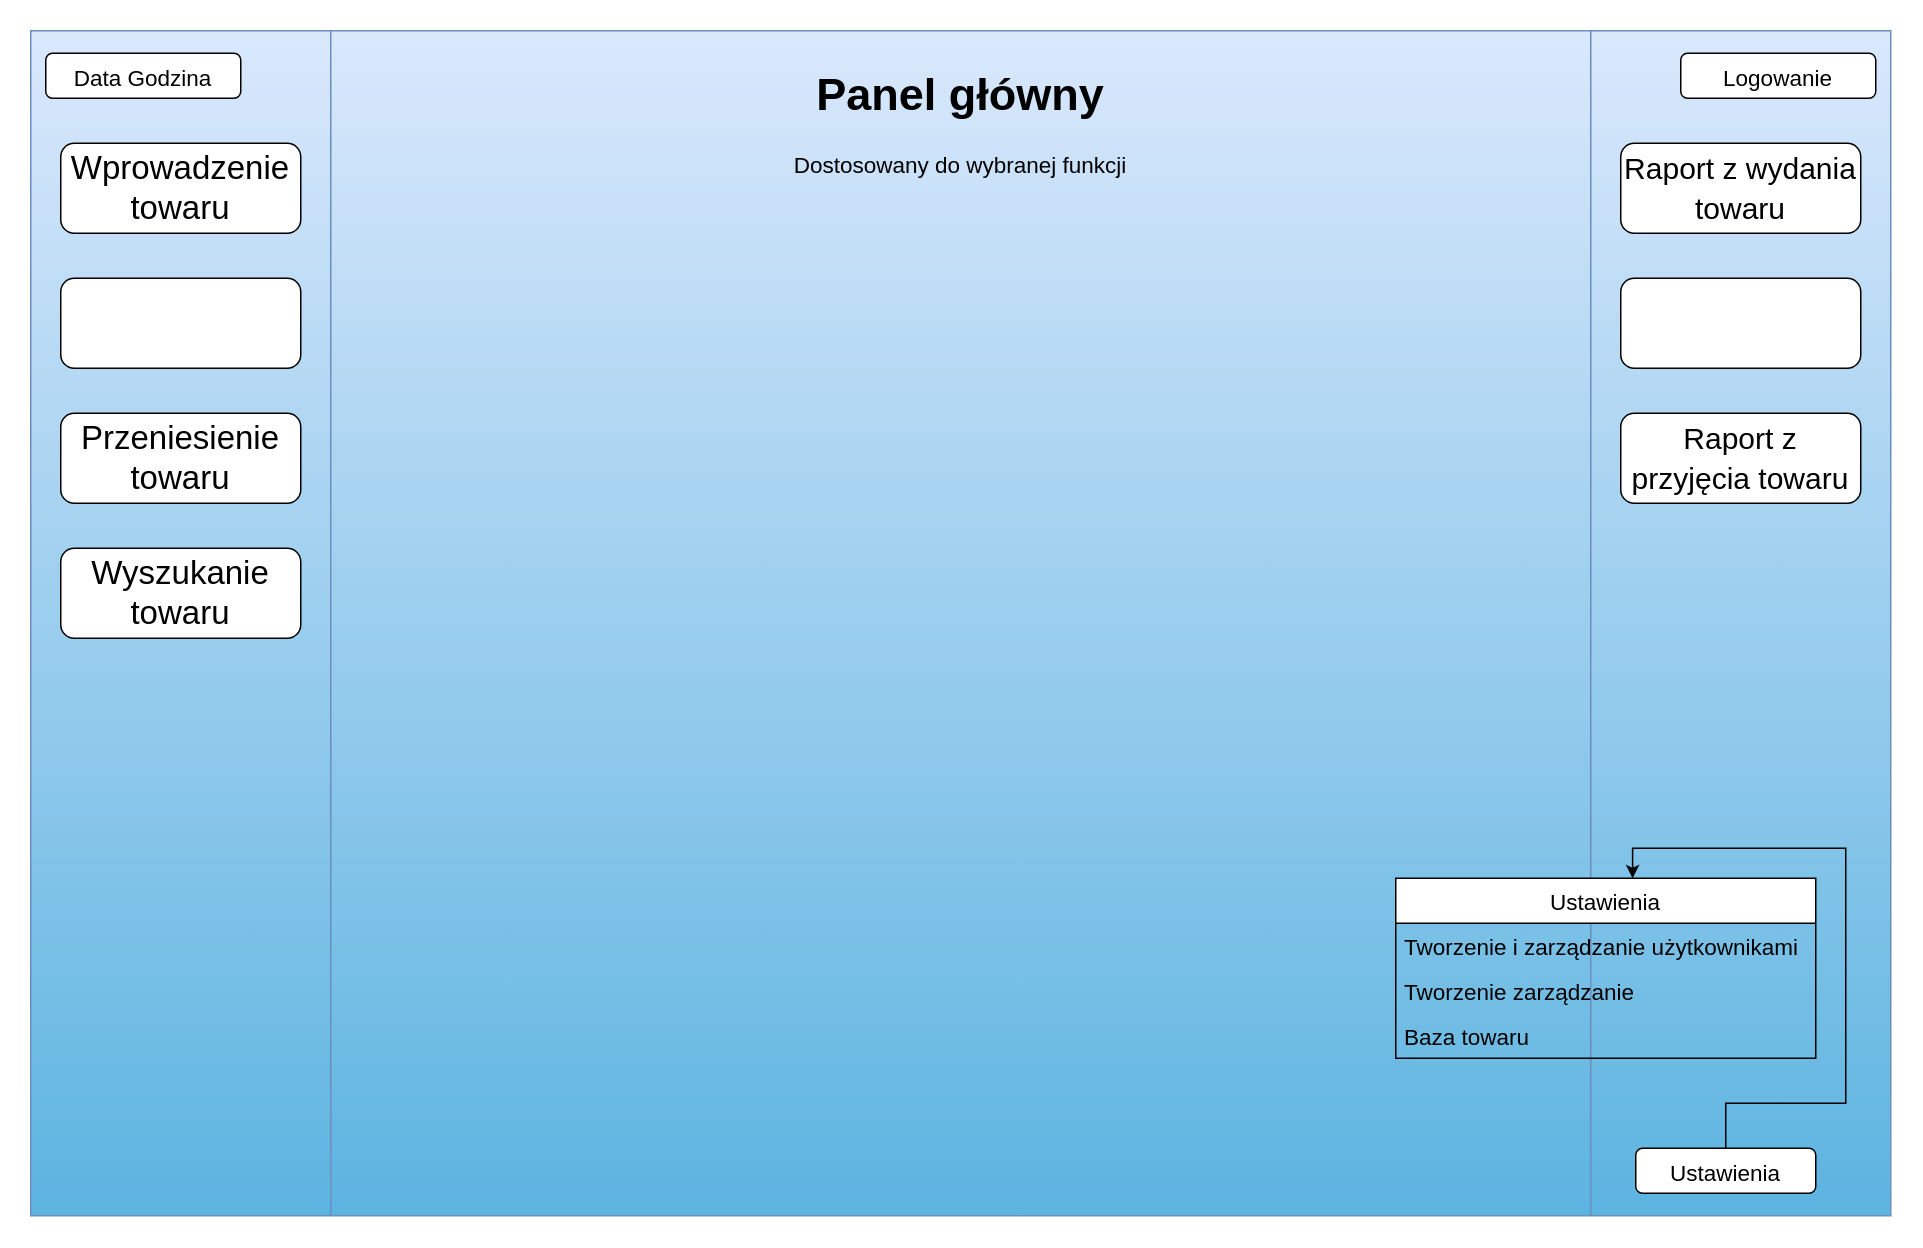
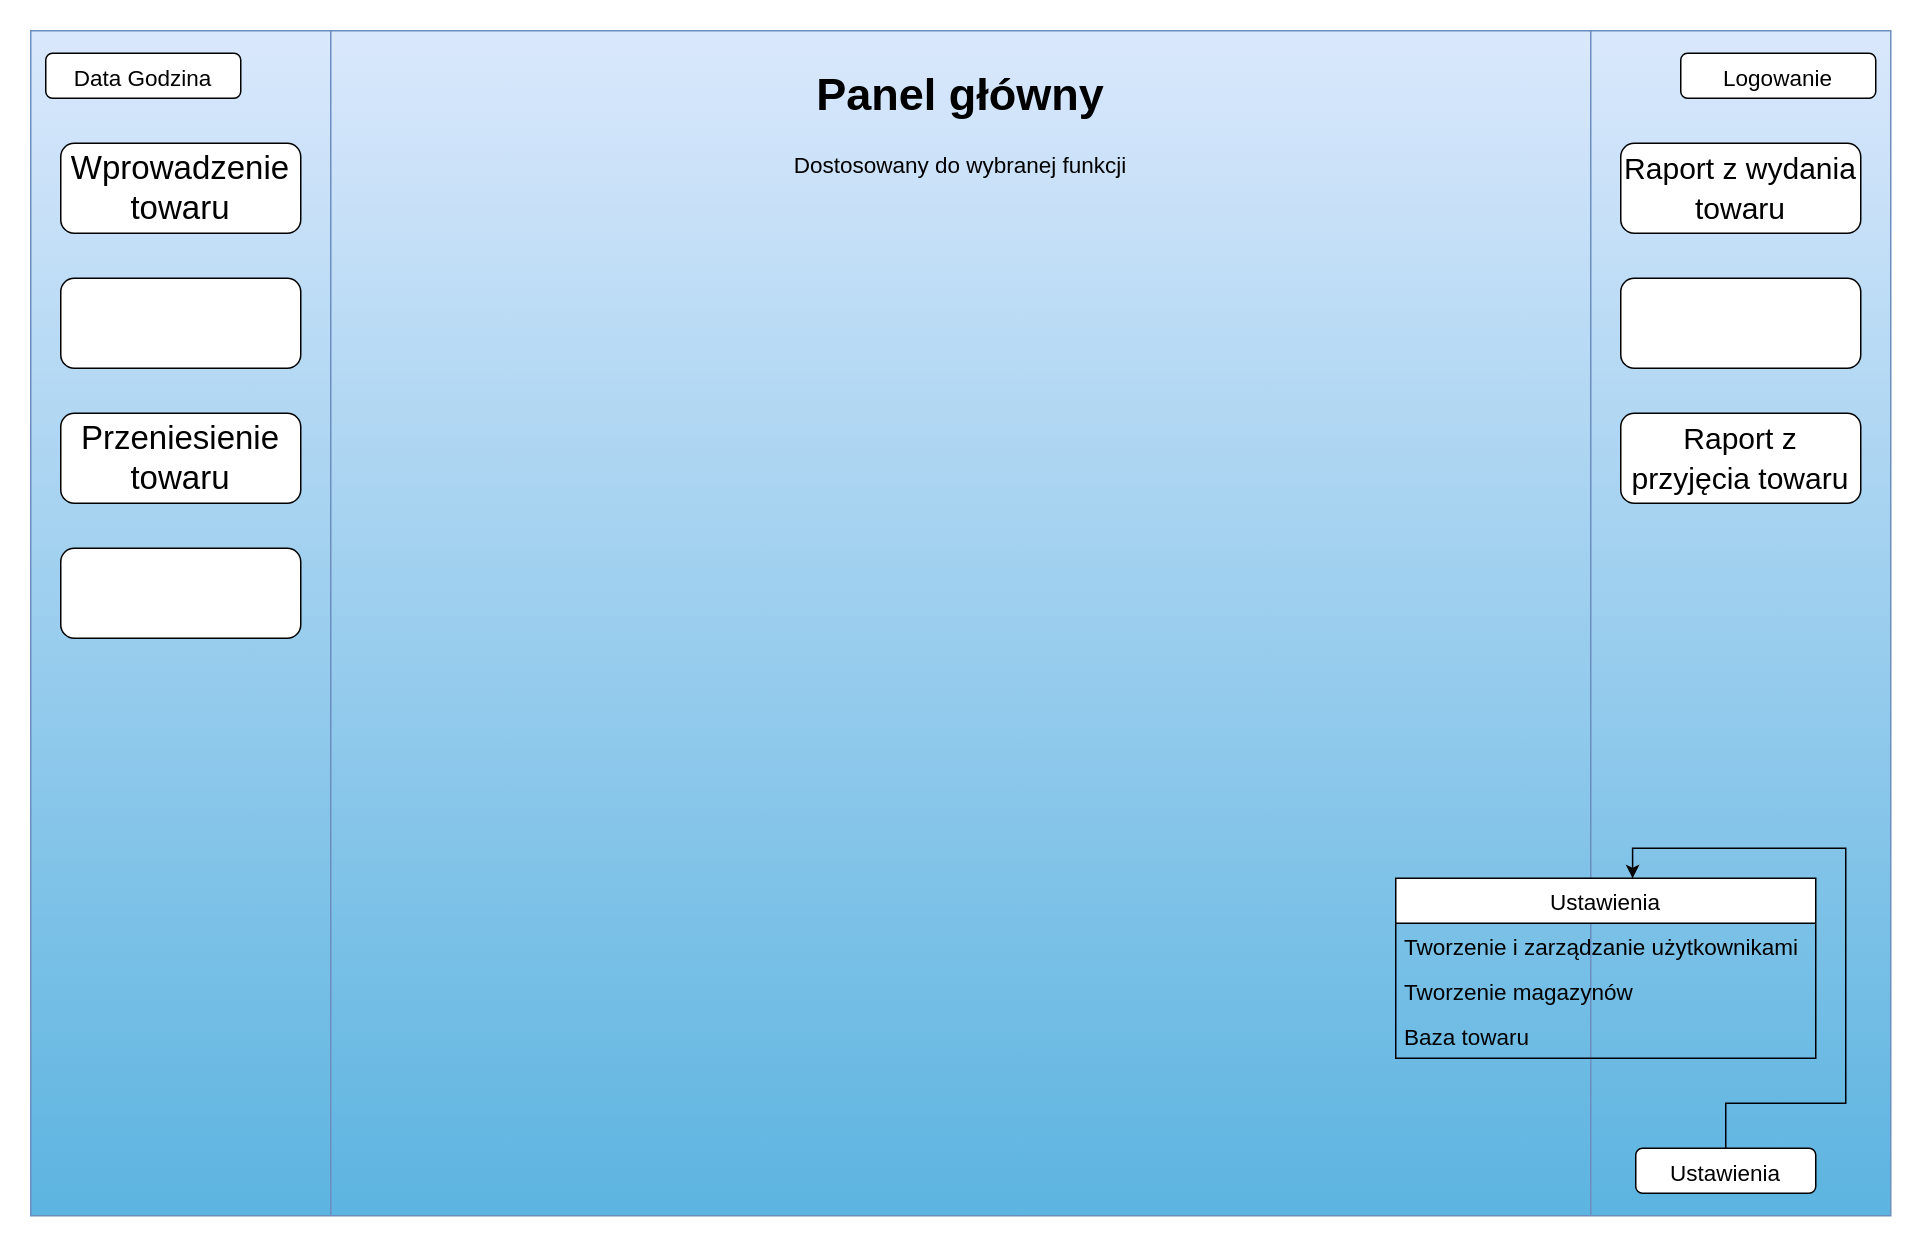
  <mxCell id="0" />
  <mxCell id="1" parent="0" />
  <mxCell id="2" value="" style="shape=process;whiteSpace=wrap;html=1;backgroundOutline=1;size=0.161;fillColor=#dae8fc;strokeColor=#6c8ebf;gradientColor=#5CB4E0;" vertex="1" parent="1"><mxGeometry x="20" y="20" width="1240" height="790" as="geometry" /></mxCell>
  <mxCell id="3" value="" style="rounded=1;whiteSpace=wrap;html=1;" vertex="1" parent="1"><mxGeometry x="40" y="95" width="160" height="60" as="geometry" /></mxCell>
  <mxCell id="4" value="" style="rounded=1;whiteSpace=wrap;html=1;" vertex="1" parent="1"><mxGeometry x="40" y="185" width="160" height="60" as="geometry" /></mxCell>
  <mxCell id="5" value="" style="rounded=1;whiteSpace=wrap;html=1;" vertex="1" parent="1"><mxGeometry x="40" y="275" width="160" height="60" as="geometry" /></mxCell>
  <mxCell id="6" value="" style="rounded=1;whiteSpace=wrap;html=1;" vertex="1" parent="1"><mxGeometry x="40" y="365" width="160" height="60" as="geometry" /></mxCell>
  <mxCell id="7" value="" style="rounded=1;whiteSpace=wrap;html=1;" vertex="1" parent="1"><mxGeometry x="30" y="35" width="130" height="30" as="geometry" /></mxCell>
  <mxCell id="8" value="" style="rounded=1;whiteSpace=wrap;html=1;" vertex="1" parent="1"><mxGeometry x="1120" y="35" width="130" height="30" as="geometry" /></mxCell>
  <mxCell id="9" value="" style="rounded=1;whiteSpace=wrap;html=1;" vertex="1" parent="1"><mxGeometry x="1080" y="95" width="160" height="60" as="geometry" /></mxCell>
  <mxCell id="10" value="" style="rounded=1;whiteSpace=wrap;html=1;" vertex="1" parent="1"><mxGeometry x="1080" y="185" width="160" height="60" as="geometry" /></mxCell>
  <mxCell id="11" value="" style="rounded=1;whiteSpace=wrap;html=1;" vertex="1" parent="1"><mxGeometry x="1080" y="275" width="160" height="60" as="geometry" /></mxCell>
  <mxCell id="12" value="" style="rounded=1;whiteSpace=wrap;html=1;" vertex="1" parent="1"><mxGeometry x="1090" y="765" width="120" height="30" as="geometry" /></mxCell>
  <mxCell id="13" value="&lt;font style=&quot;font-size: 15px;&quot;&gt;Data Godzina&lt;/font&gt;" style="text;html=1;strokeColor=none;fillColor=none;align=center;verticalAlign=middle;whiteSpace=wrap;rounded=0;fontSize=22;" vertex="1" parent="1"><mxGeometry x="30" y="35" width="130" height="30" as="geometry" /></mxCell>
  <mxCell id="14" value="&lt;font style=&quot;font-size: 15px;&quot;&gt;Logowanie&lt;/font&gt;" style="text;html=1;strokeColor=none;fillColor=none;align=center;verticalAlign=middle;whiteSpace=wrap;rounded=0;fontSize=22;" vertex="1" parent="1"><mxGeometry x="1120" y="35" width="130" height="30" as="geometry" /></mxCell>
  <mxCell id="15" value="Wprowadzenie towaru" style="text;html=1;strokeColor=none;fillColor=none;align=center;verticalAlign=middle;whiteSpace=wrap;rounded=0;fontSize=22;" vertex="1" parent="1"><mxGeometry x="40" y="95" width="160" height="60" as="geometry" /></mxCell>
  <mxCell id="16" value="Przeniesienie towaru" style="text;html=1;strokeColor=none;fillColor=none;align=center;verticalAlign=middle;whiteSpace=wrap;rounded=0;fontSize=22;" vertex="1" parent="1"><mxGeometry x="40" y="275" width="160" height="60" as="geometry" /></mxCell>
- <mxCell id="17" value="Wyszukanie towaru" style="text;html=1;strokeColor=none;fillColor=none;align=center;verticalAlign=middle;whiteSpace=wrap;rounded=0;fontSize=22;" vertex="1" parent="1"><mxGeometry x="40" y="365" width="160" height="60" as="geometry" /></mxCell>
  <mxCell id="18" value="&lt;font style=&quot;font-size: 20px;&quot;&gt;Raport z wydania towaru&lt;/font&gt;" style="text;html=1;strokeColor=none;fillColor=none;align=center;verticalAlign=middle;whiteSpace=wrap;rounded=0;fontSize=22;" vertex="1" parent="1"><mxGeometry x="1080" y="95" width="160" height="60" as="geometry" /></mxCell>
  <mxCell id="19" value="&lt;font style=&quot;font-size: 20px;&quot;&gt;Raport z przyjęcia towaru&lt;/font&gt;" style="text;html=1;strokeColor=none;fillColor=none;align=center;verticalAlign=middle;whiteSpace=wrap;rounded=0;fontSize=22;" vertex="1" parent="1"><mxGeometry x="1080" y="275" width="160" height="60" as="geometry" /></mxCell>
  <mxCell id="20" style="edgeStyle=orthogonalEdgeStyle;rounded=0;orthogonalLoop=1;jettySize=auto;html=1;entryX=0.564;entryY=0;entryDx=0;entryDy=0;entryPerimeter=0;fontSize=15;" edge="1" parent="1" source="21" target="22"><mxGeometry relative="1" as="geometry" /></mxCell>
  <mxCell id="21" value="&lt;font style=&quot;font-size: 15px;&quot;&gt;Ustawienia&lt;/font&gt;" style="text;html=1;strokeColor=none;fillColor=none;align=center;verticalAlign=middle;whiteSpace=wrap;rounded=0;fontSize=22;" vertex="1" parent="1"><mxGeometry x="1120" y="765" width="60" height="30" as="geometry" /></mxCell>
  <mxCell id="22" value="Ustawienia" style="swimlane;fontStyle=0;childLayout=stackLayout;horizontal=1;startSize=30;horizontalStack=0;resizeParent=1;resizeParentMax=0;resizeLast=0;collapsible=1;marginBottom=0;fontSize=15;" vertex="1" parent="1"><mxGeometry x="930" y="585" width="280" height="120" as="geometry"><mxRectangle x="970" y="600" width="110" height="30" as="alternateBounds" /></mxGeometry></mxCell>
  <mxCell id="23" value="Tworzenie i zarządzanie użytkownikami" style="text;strokeColor=none;fillColor=none;align=left;verticalAlign=middle;spacingLeft=4;spacingRight=4;overflow=hidden;points=[[0,0.5],[1,0.5]];portConstraint=eastwest;rotatable=0;fontSize=15;" vertex="1" parent="22"><mxGeometry y="30" width="280" height="30" as="geometry" /></mxCell>
- <mxCell id="24" value="Tworzenie zarządzanie" style="text;strokeColor=none;fillColor=none;align=left;verticalAlign=middle;spacingLeft=4;spacingRight=4;overflow=hidden;points=[[0,0.5],[1,0.5]];portConstraint=eastwest;rotatable=0;fontSize=15;" vertex="1" parent="22"><mxGeometry y="60" width="280" height="30" as="geometry" /></mxCell>
+ <mxCell id="24" value="Tworzenie magazynów" style="text;strokeColor=none;fillColor=none;align=left;verticalAlign=middle;spacingLeft=4;spacingRight=4;overflow=hidden;points=[[0,0.5],[1,0.5]];portConstraint=eastwest;rotatable=0;fontSize=15;" vertex="1" parent="22"><mxGeometry y="60" width="280" height="30" as="geometry" /></mxCell>
  <mxCell id="25" value="Baza towaru" style="text;strokeColor=none;fillColor=none;align=left;verticalAlign=middle;spacingLeft=4;spacingRight=4;overflow=hidden;points=[[0,0.5],[1,0.5]];portConstraint=eastwest;rotatable=0;fontSize=15;" vertex="1" parent="22"><mxGeometry y="90" width="280" height="30" as="geometry" /></mxCell>
  <mxCell id="26" value="&lt;h1&gt;Panel główny&lt;/h1&gt;&lt;p&gt;Dostosowany do wybranej funkcji&lt;/p&gt;" style="text;html=1;strokeColor=none;fillColor=none;spacing=5;spacingTop=-20;whiteSpace=wrap;overflow=hidden;rounded=0;fontSize=15;align=center;" vertex="1" parent="1"><mxGeometry x="230" y="35" width="820" height="140" as="geometry" /></mxCell>
